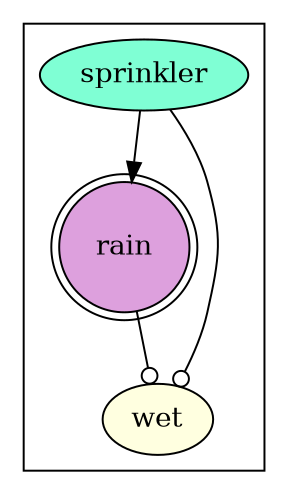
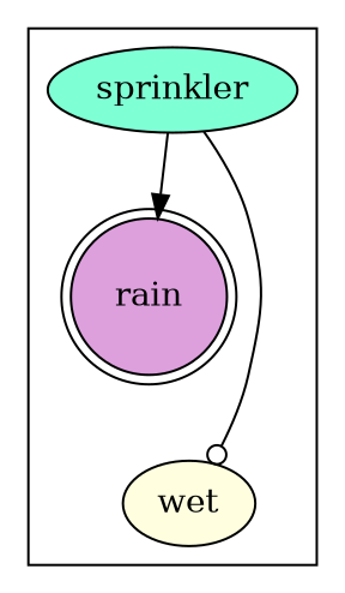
  strict digraph {
    node [style=filled]
    edge [arrowhead=odot]
    n1 [fillcolor=plum label=rain shape=doublecircle]
    n2 [fillcolor=aquamarine label=sprinkler]
    n3 [fillcolor=lightyellow label=wet]
    subgraph cluster_1 {
      n1
      n2
      n3
    }
-   n1 -> n3
    n2 -> n1 [arrowhead=normal]
    n2 -> n3
  }
